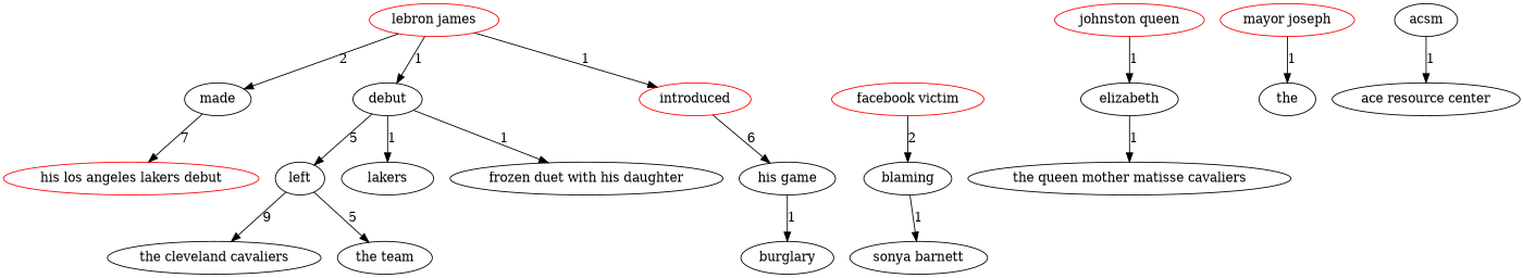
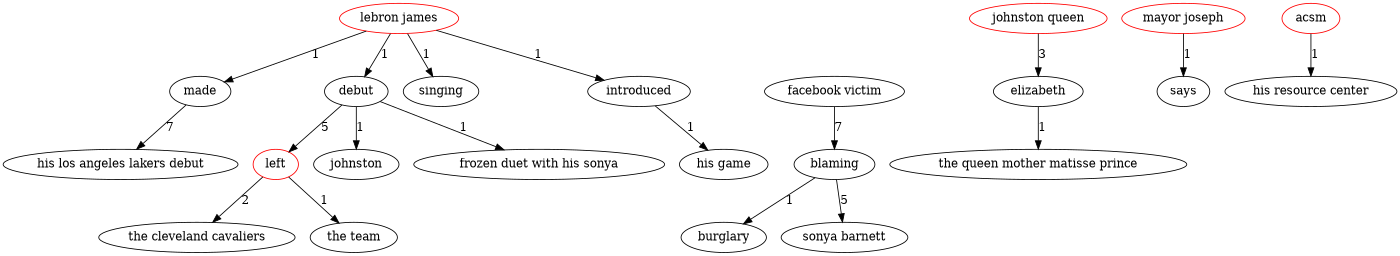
  digraph {
    rankdir=TB
    n1 [color=red label="lebron james"]
    n2 [label=made]
    n3 [label=debut]
-   n5 [label=introduced color=red]
-   n6 [label=left]
+   n4 [label=singing]
+   n5 [label=introduced]
+   n6 [label=left color=red]
    n7 [label="the cleveland cavaliers"]
    n8 [label="the team"]
-   n9 [label="his los angeles lakers debut" color=red]
-   n10 [label=lakers]
-   n11 [label="frozen duet with his daughter"]
+   n9 [label="his los angeles lakers debut"]
+   n10 [label=johnston]
+   n11 [label="frozen duet with his sonya"]
    n12 [label="his game"]
-   n13 [color=red label="facebook victim"]
+   n13 [color=black label="facebook victim"]
    n14 [label=blaming]
    n15 [label=burglary]
    n16 [label="sonya barnett"]
    n17 [color=red label="johnston queen"]
    n18 [label=elizabeth]
-   n19 [label="the queen mother matisse cavaliers"]
+   n19 [label="the queen mother matisse prince"]
    n20 [color=red label="mayor joseph"]
-   n21 [label=the]
-   n22 [label=acsm]
-   n23 [label="ace resource center"]
-   n1 -> n2 [label=2]
+   n21 [label=says]
+   n22 [label=acsm color=red]
+   n23 [label="his resource center"]
+   n1 -> n2 [label=1]
    n1 -> n3 [label=1]
+   n1 -> n4 [label=1]
    n1 -> n5 [label=1]
    n2 -> n9 [label=7]
    n3 -> n6 [label=5]
    n3 -> n10 [label=1]
    n3 -> n11 [label=1]
-   n5 -> n12 [label=6]
-   n6 -> n7 [label=9]
-   n6 -> n8 [label=5]
-   n13 -> n14 [label=2]
-   n12 -> n15 [label=1]
-   n14 -> n16 [label=1]
-   n17 -> n18 [label=1]
+   n5 -> n12 [label=1]
+   n6 -> n7 [label=2]
+   n6 -> n8 [label=1]
+   n13 -> n14 [label=7]
+   n14 -> n15 [label=1]
+   n14 -> n16 [label=5]
+   n17 -> n18 [label=3]
    n18 -> n19 [label=1]
    n20 -> n21 [label=1]
    n22 -> n23 [label=1]
  }
